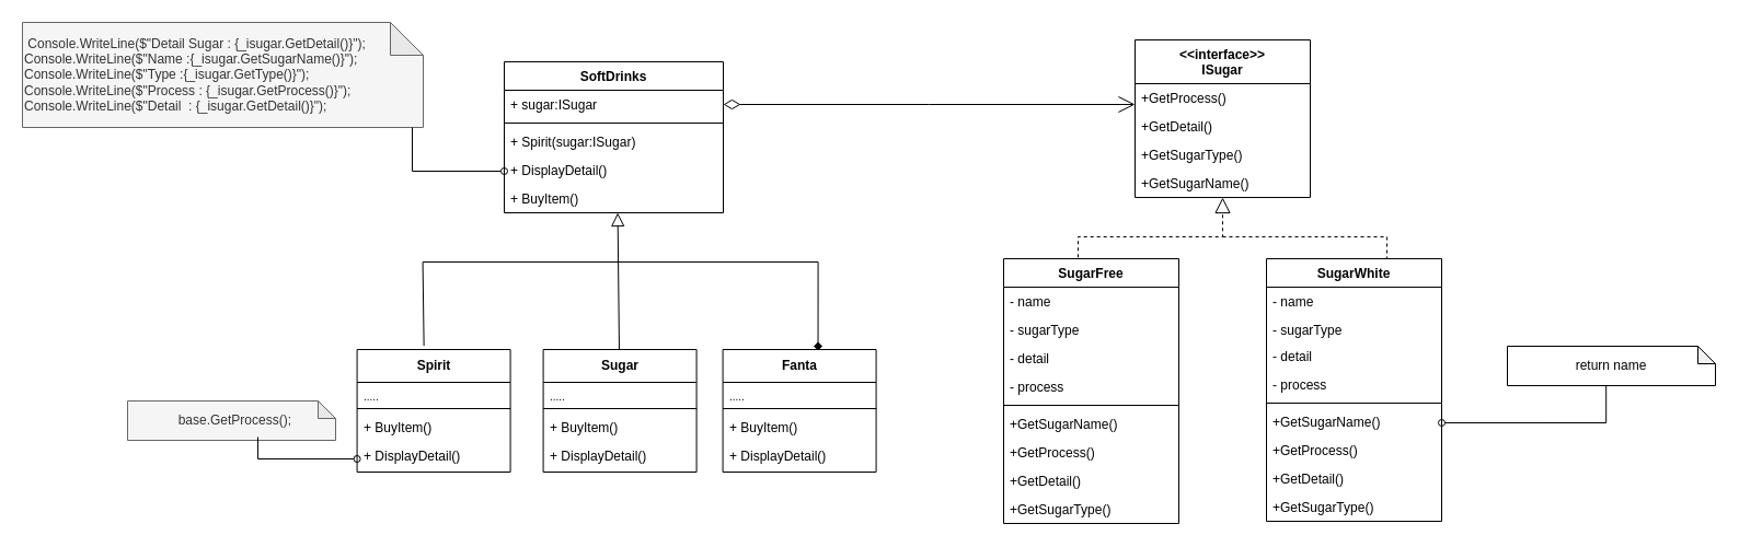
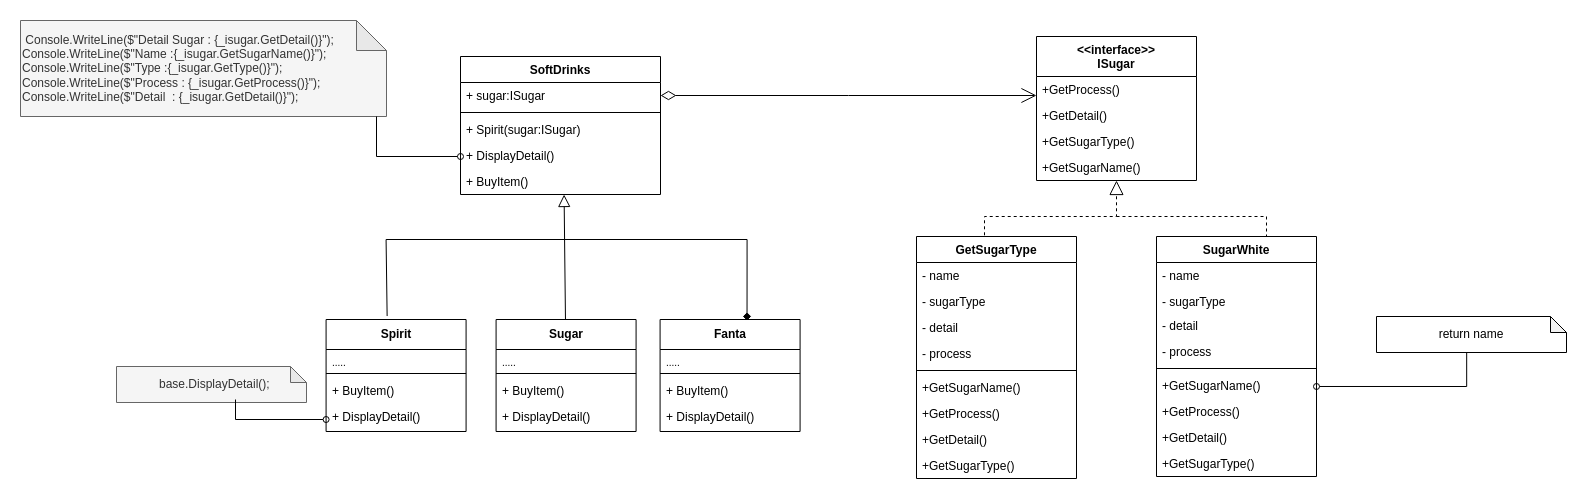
  <mxCell id="0" />
  <mxCell id="1" parent="0" />
  <mxCell id="2" value="&lt;&lt;interface&gt;&gt; &#10;ISugar" style="swimlane;fontStyle=1;align=center;verticalAlign=top;childLayout=stackLayout;horizontal=1;startSize=40;horizontalStack=0;resizeParent=1;resizeLast=0;collapsible=1;marginBottom=0;rounded=0;shadow=0;strokeWidth=1;" parent="1" vertex="1"><mxGeometry x="1036" y="36" width="160" height="144" as="geometry"><mxRectangle x="550" y="140" width="160" height="26" as="alternateBounds" /></mxGeometry></mxCell>
  <mxCell id="3" value="+GetProcess()" style="text;align=left;verticalAlign=top;spacingLeft=4;spacingRight=4;overflow=hidden;rotatable=0;points=[[0,0.5],[1,0.5]];portConstraint=eastwest;" parent="2" vertex="1"><mxGeometry y="40" width="160" height="26" as="geometry" /></mxCell>
  <mxCell id="4" value="+GetDetail()" style="text;align=left;verticalAlign=top;spacingLeft=4;spacingRight=4;overflow=hidden;rotatable=0;points=[[0,0.5],[1,0.5]];portConstraint=eastwest;" parent="2" vertex="1"><mxGeometry y="66" width="160" height="26" as="geometry" /></mxCell>
  <mxCell id="5" value="+GetSugarType()" style="text;align=left;verticalAlign=top;spacingLeft=4;spacingRight=4;overflow=hidden;rotatable=0;points=[[0,0.5],[1,0.5]];portConstraint=eastwest;" parent="2" vertex="1"><mxGeometry y="92" width="160" height="26" as="geometry" /></mxCell>
  <mxCell id="6" value="+GetSugarName()" style="text;align=left;verticalAlign=top;spacingLeft=4;spacingRight=4;overflow=hidden;rotatable=0;points=[[0,0.5],[1,0.5]];portConstraint=eastwest;rounded=0;shadow=0;html=0;" parent="2" vertex="1"><mxGeometry y="118" width="160" height="26" as="geometry" /></mxCell>
  <mxCell id="7" value="" style="endArrow=open;shadow=0;strokeWidth=1;rounded=0;endFill=1;edgeStyle=elbowEdgeStyle;elbow=vertical;startArrow=diamondThin;startFill=0;endSize=13;startSize=13;" parent="1" source="19" target="2" edge="1"><mxGeometry x="0.5" y="41" relative="1" as="geometry"><mxPoint x="796" y="86" as="sourcePoint" /><mxPoint x="926" y="88" as="targetPoint" /><mxPoint x="-40" y="32" as="offset" /></mxGeometry></mxCell>
- <mxCell id="8" value="SugarFree" style="swimlane;fontStyle=1;align=center;verticalAlign=top;childLayout=stackLayout;horizontal=1;startSize=26;horizontalStack=0;resizeParent=1;resizeLast=0;collapsible=1;marginBottom=0;rounded=0;shadow=0;strokeWidth=1;" parent="1" vertex="1"><mxGeometry x="916" y="236" width="160" height="242" as="geometry"><mxRectangle x="550" y="140" width="160" height="26" as="alternateBounds" /></mxGeometry></mxCell>
+ <mxCell id="8" value="GetSugarType" style="swimlane;fontStyle=1;align=center;verticalAlign=top;childLayout=stackLayout;horizontal=1;startSize=26;horizontalStack=0;resizeParent=1;resizeLast=0;collapsible=1;marginBottom=0;rounded=0;shadow=0;strokeWidth=1;" parent="1" vertex="1"><mxGeometry x="916" y="236" width="160" height="242" as="geometry"><mxRectangle x="550" y="140" width="160" height="26" as="alternateBounds" /></mxGeometry></mxCell>
  <mxCell id="9" value="- name" style="text;strokeColor=none;fillColor=none;align=left;verticalAlign=top;spacingLeft=4;spacingRight=4;overflow=hidden;rotatable=0;points=[[0,0.5],[1,0.5]];portConstraint=eastwest;whiteSpace=wrap;html=1;" parent="8" vertex="1"><mxGeometry y="26" width="160" height="26" as="geometry" /></mxCell>
  <mxCell id="10" value="- sugarType" style="text;strokeColor=none;fillColor=none;align=left;verticalAlign=top;spacingLeft=4;spacingRight=4;overflow=hidden;rotatable=0;points=[[0,0.5],[1,0.5]];portConstraint=eastwest;whiteSpace=wrap;html=1;" parent="8" vertex="1"><mxGeometry y="52" width="160" height="26" as="geometry" /></mxCell>
  <mxCell id="11" value="- detail" style="text;strokeColor=none;fillColor=none;align=left;verticalAlign=top;spacingLeft=4;spacingRight=4;overflow=hidden;rotatable=0;points=[[0,0.5],[1,0.5]];portConstraint=eastwest;whiteSpace=wrap;html=1;" parent="8" vertex="1"><mxGeometry y="78" width="160" height="26" as="geometry" /></mxCell>
  <mxCell id="12" value="- process" style="text;strokeColor=none;fillColor=none;align=left;verticalAlign=top;spacingLeft=4;spacingRight=4;overflow=hidden;rotatable=0;points=[[0,0.5],[1,0.5]];portConstraint=eastwest;whiteSpace=wrap;html=1;" parent="8" vertex="1"><mxGeometry y="104" width="160" height="26" as="geometry" /></mxCell>
  <mxCell id="13" value="" style="line;strokeWidth=1;fillColor=none;align=left;verticalAlign=middle;spacingTop=-1;spacingLeft=3;spacingRight=3;rotatable=0;labelPosition=right;points=[];portConstraint=eastwest;strokeColor=inherit;" parent="8" vertex="1"><mxGeometry y="130" width="160" height="8" as="geometry" /></mxCell>
  <mxCell id="14" value="+GetSugarName()" style="text;align=left;verticalAlign=top;spacingLeft=4;spacingRight=4;overflow=hidden;rotatable=0;points=[[0,0.5],[1,0.5]];portConstraint=eastwest;rounded=0;shadow=0;html=0;" parent="8" vertex="1"><mxGeometry y="138" width="160" height="26" as="geometry" /></mxCell>
  <mxCell id="15" value="+GetProcess()" style="text;align=left;verticalAlign=top;spacingLeft=4;spacingRight=4;overflow=hidden;rotatable=0;points=[[0,0.5],[1,0.5]];portConstraint=eastwest;" parent="8" vertex="1"><mxGeometry y="164" width="160" height="26" as="geometry" /></mxCell>
  <mxCell id="16" value="+GetDetail()" style="text;align=left;verticalAlign=top;spacingLeft=4;spacingRight=4;overflow=hidden;rotatable=0;points=[[0,0.5],[1,0.5]];portConstraint=eastwest;" parent="8" vertex="1"><mxGeometry y="190" width="160" height="26" as="geometry" /></mxCell>
  <mxCell id="17" value="+GetSugarType()" style="text;align=left;verticalAlign=top;spacingLeft=4;spacingRight=4;overflow=hidden;rotatable=0;points=[[0,0.5],[1,0.5]];portConstraint=eastwest;" parent="8" vertex="1"><mxGeometry y="216" width="160" height="26" as="geometry" /></mxCell>
  <mxCell id="18" value="SoftDrinks" style="swimlane;fontStyle=1;align=center;verticalAlign=top;childLayout=stackLayout;horizontal=1;startSize=26;horizontalStack=0;resizeParent=1;resizeParentMax=0;resizeLast=0;collapsible=1;marginBottom=0;whiteSpace=wrap;html=1;" parent="1" vertex="1"><mxGeometry x="460" y="56" width="200" height="138" as="geometry" /></mxCell>
  <mxCell id="19" value="+ sugar:ISugar&lt;br&gt;&amp;nbsp;" style="text;strokeColor=none;fillColor=none;align=left;verticalAlign=top;spacingLeft=4;spacingRight=4;overflow=hidden;rotatable=0;points=[[0,0.5],[1,0.5]];portConstraint=eastwest;whiteSpace=wrap;html=1;" parent="18" vertex="1"><mxGeometry y="26" width="200" height="26" as="geometry" /></mxCell>
  <mxCell id="20" value="" style="line;strokeWidth=1;fillColor=none;align=left;verticalAlign=middle;spacingTop=-1;spacingLeft=3;spacingRight=3;rotatable=0;labelPosition=right;points=[];portConstraint=eastwest;strokeColor=inherit;" parent="18" vertex="1"><mxGeometry y="52" width="200" height="8" as="geometry" /></mxCell>
  <mxCell id="21" value="+&amp;nbsp;Spirit(sugar:ISugar)" style="text;strokeColor=none;fillColor=none;align=left;verticalAlign=top;spacingLeft=4;spacingRight=4;overflow=hidden;rotatable=0;points=[[0,0.5],[1,0.5]];portConstraint=eastwest;whiteSpace=wrap;html=1;" parent="18" vertex="1"><mxGeometry y="60" width="200" height="26" as="geometry" /></mxCell>
  <mxCell id="22" value="+ DisplayDetail()" style="text;strokeColor=none;fillColor=none;align=left;verticalAlign=top;spacingLeft=4;spacingRight=4;overflow=hidden;rotatable=0;points=[[0,0.5],[1,0.5]];portConstraint=eastwest;whiteSpace=wrap;html=1;" parent="18" vertex="1"><mxGeometry y="86" width="200" height="26" as="geometry" /></mxCell>
  <mxCell id="23" value="+ BuyItem()" style="text;strokeColor=none;fillColor=none;align=left;verticalAlign=top;spacingLeft=4;spacingRight=4;overflow=hidden;rotatable=0;points=[[0,0.5],[1,0.5]];portConstraint=eastwest;whiteSpace=wrap;html=1;" parent="18" vertex="1"><mxGeometry y="112" width="200" height="26" as="geometry" /></mxCell>
  <mxCell id="24" value="&lt;b&gt;Sugar&lt;/b&gt;" style="swimlane;fontStyle=0;childLayout=stackLayout;horizontal=1;startSize=30;horizontalStack=0;resizeParent=1;resizeParentMax=0;resizeLast=0;collapsible=1;marginBottom=0;whiteSpace=wrap;html=1;" parent="1" vertex="1"><mxGeometry x="495.59" y="319.01" width="140" height="112" as="geometry" /></mxCell>
  <mxCell id="25" value="&lt;sub&gt;.....&lt;/sub&gt;" style="text;strokeColor=none;fillColor=none;align=left;verticalAlign=middle;spacingLeft=4;spacingRight=4;overflow=hidden;points=[[0,0.5],[1,0.5]];portConstraint=eastwest;rotatable=0;whiteSpace=wrap;html=1;" parent="24" vertex="1"><mxGeometry y="30" width="140" height="20" as="geometry" /></mxCell>
  <mxCell id="26" value="" style="line;strokeWidth=1;fillColor=none;align=left;verticalAlign=middle;spacingTop=-1;spacingLeft=3;spacingRight=3;rotatable=0;labelPosition=right;points=[];portConstraint=eastwest;strokeColor=inherit;" parent="24" vertex="1"><mxGeometry y="50" width="140" height="8" as="geometry" /></mxCell>
  <mxCell id="27" value="+ BuyItem()" style="text;strokeColor=none;fillColor=none;align=left;verticalAlign=top;spacingLeft=4;spacingRight=4;overflow=hidden;rotatable=0;points=[[0,0.5],[1,0.5]];portConstraint=eastwest;whiteSpace=wrap;html=1;" parent="24" vertex="1"><mxGeometry y="58" width="140" height="26" as="geometry" /></mxCell>
  <mxCell id="28" value="+ DisplayDetail()" style="text;strokeColor=none;fillColor=none;align=left;verticalAlign=middle;spacingLeft=4;spacingRight=4;overflow=hidden;points=[[0,0.5],[1,0.5]];portConstraint=eastwest;rotatable=0;whiteSpace=wrap;html=1;" parent="24" vertex="1"><mxGeometry y="84" width="140" height="28" as="geometry" /></mxCell>
  <mxCell id="29" value="&lt;b&gt;Spirit&lt;/b&gt;" style="swimlane;fontStyle=0;childLayout=stackLayout;horizontal=1;startSize=30;horizontalStack=0;resizeParent=1;resizeParentMax=0;resizeLast=0;collapsible=1;marginBottom=0;whiteSpace=wrap;html=1;" parent="1" vertex="1"><mxGeometry x="325.59" y="319.01" width="140" height="112" as="geometry" /></mxCell>
  <mxCell id="30" value="&lt;sub&gt;.....&lt;/sub&gt;" style="text;strokeColor=none;fillColor=none;align=left;verticalAlign=middle;spacingLeft=4;spacingRight=4;overflow=hidden;points=[[0,0.5],[1,0.5]];portConstraint=eastwest;rotatable=0;whiteSpace=wrap;html=1;" parent="29" vertex="1"><mxGeometry y="30" width="140" height="20" as="geometry" /></mxCell>
  <mxCell id="31" value="" style="line;strokeWidth=1;fillColor=none;align=left;verticalAlign=middle;spacingTop=-1;spacingLeft=3;spacingRight=3;rotatable=0;labelPosition=right;points=[];portConstraint=eastwest;strokeColor=inherit;" parent="29" vertex="1"><mxGeometry y="50" width="140" height="8" as="geometry" /></mxCell>
  <mxCell id="32" value="+ BuyItem()" style="text;strokeColor=none;fillColor=none;align=left;verticalAlign=top;spacingLeft=4;spacingRight=4;overflow=hidden;rotatable=0;points=[[0,0.5],[1,0.5]];portConstraint=eastwest;whiteSpace=wrap;html=1;" parent="29" vertex="1"><mxGeometry y="58" width="140" height="26" as="geometry" /></mxCell>
  <mxCell id="33" value="+ DisplayDetail()" style="text;strokeColor=none;fillColor=none;align=left;verticalAlign=middle;spacingLeft=4;spacingRight=4;overflow=hidden;points=[[0,0.5],[1,0.5]];portConstraint=eastwest;rotatable=0;whiteSpace=wrap;html=1;" parent="29" vertex="1"><mxGeometry y="84" width="140" height="28" as="geometry" /></mxCell>
  <mxCell id="34" value="&lt;b&gt;Fanta&lt;/b&gt;" style="swimlane;fontStyle=0;childLayout=stackLayout;horizontal=1;startSize=30;horizontalStack=0;resizeParent=1;resizeParentMax=0;resizeLast=0;collapsible=1;marginBottom=0;whiteSpace=wrap;html=1;" parent="1" vertex="1"><mxGeometry x="659.59" y="319.01" width="140" height="112" as="geometry" /></mxCell>
  <mxCell id="35" value="&lt;sub&gt;.....&lt;/sub&gt;" style="text;strokeColor=none;fillColor=none;align=left;verticalAlign=middle;spacingLeft=4;spacingRight=4;overflow=hidden;points=[[0,0.5],[1,0.5]];portConstraint=eastwest;rotatable=0;whiteSpace=wrap;html=1;" parent="34" vertex="1"><mxGeometry y="30" width="140" height="20" as="geometry" /></mxCell>
  <mxCell id="36" value="" style="line;strokeWidth=1;fillColor=none;align=left;verticalAlign=middle;spacingTop=-1;spacingLeft=3;spacingRight=3;rotatable=0;labelPosition=right;points=[];portConstraint=eastwest;strokeColor=inherit;" parent="34" vertex="1"><mxGeometry y="50" width="140" height="8" as="geometry" /></mxCell>
  <mxCell id="37" value="+ BuyItem()" style="text;strokeColor=none;fillColor=none;align=left;verticalAlign=top;spacingLeft=4;spacingRight=4;overflow=hidden;rotatable=0;points=[[0,0.5],[1,0.5]];portConstraint=eastwest;whiteSpace=wrap;html=1;" parent="34" vertex="1"><mxGeometry y="58" width="140" height="26" as="geometry" /></mxCell>
  <mxCell id="38" value="+ DisplayDetail()" style="text;strokeColor=none;fillColor=none;align=left;verticalAlign=middle;spacingLeft=4;spacingRight=4;overflow=hidden;points=[[0,0.5],[1,0.5]];portConstraint=eastwest;rotatable=0;whiteSpace=wrap;html=1;" parent="34" vertex="1"><mxGeometry y="84" width="140" height="28" as="geometry" /></mxCell>
  <mxCell id="39" value="" style="endArrow=diamond;html=1;rounded=0;exitX=0.436;exitY=-0.031;exitDx=0;exitDy=0;exitPerimeter=0;entryX=0.621;entryY=0.01;entryDx=0;entryDy=0;entryPerimeter=0;" parent="1" source="29" target="34" edge="1"><mxGeometry width="50" height="50" relative="1" as="geometry"><mxPoint x="425.59" y="289.01" as="sourcePoint" /><mxPoint x="715.59" y="239.01" as="targetPoint" /><Array as="points"><mxPoint x="385.59" y="239.01" /><mxPoint x="746.59" y="239.01" /></Array></mxGeometry></mxCell>
  <mxCell id="40" value="" style="endArrow=block;html=1;rounded=0;entryX=0.52;entryY=1.115;entryDx=0;entryDy=0;entryPerimeter=0;endFill=0;endSize=10;" parent="1" source="24" edge="1"><mxGeometry width="50" height="50" relative="1" as="geometry"><mxPoint x="525.59" y="329.01" as="sourcePoint" /><mxPoint x="563.59" y="194" as="targetPoint" /></mxGeometry></mxCell>
  <mxCell id="41" value="" style="endArrow=block;dashed=1;endFill=0;endSize=12;html=1;rounded=0;exitX=0.425;exitY=-0.005;exitDx=0;exitDy=0;exitPerimeter=0;entryX=0.5;entryY=1;entryDx=0;entryDy=0;" parent="1" source="8" target="2" edge="1"><mxGeometry width="160" relative="1" as="geometry"><mxPoint x="1006" y="206" as="sourcePoint" /><mxPoint x="1166" y="166" as="targetPoint" /><Array as="points"><mxPoint x="984" y="216" /><mxPoint x="1116" y="216" /></Array></mxGeometry></mxCell>
  <mxCell id="42" value="" style="endArrow=none;dashed=1;html=1;rounded=0;entryX=0.625;entryY=0.005;entryDx=0;entryDy=0;entryPerimeter=0;" parent="1" edge="1"><mxGeometry width="50" height="50" relative="1" as="geometry"><mxPoint x="1116" y="216" as="sourcePoint" /><mxPoint x="1266" y="236.56" as="targetPoint" /><Array as="points"><mxPoint x="1266" y="216" /></Array></mxGeometry></mxCell>
  <mxCell id="43" value="SugarWhite" style="swimlane;fontStyle=1;align=center;verticalAlign=top;childLayout=stackLayout;horizontal=1;startSize=26;horizontalStack=0;resizeParent=1;resizeLast=0;collapsible=1;marginBottom=0;rounded=0;shadow=0;strokeWidth=1;" parent="1" vertex="1"><mxGeometry x="1156" y="236" width="160" height="240" as="geometry"><mxRectangle x="550" y="140" width="160" height="26" as="alternateBounds" /></mxGeometry></mxCell>
  <mxCell id="44" value="- name" style="text;strokeColor=none;fillColor=none;align=left;verticalAlign=top;spacingLeft=4;spacingRight=4;overflow=hidden;rotatable=0;points=[[0,0.5],[1,0.5]];portConstraint=eastwest;whiteSpace=wrap;html=1;" parent="43" vertex="1"><mxGeometry y="26" width="160" height="26" as="geometry" /></mxCell>
  <mxCell id="45" value="- sugarType" style="text;strokeColor=none;fillColor=none;align=left;verticalAlign=top;spacingLeft=4;spacingRight=4;overflow=hidden;rotatable=0;points=[[0,0.5],[1,0.5]];portConstraint=eastwest;whiteSpace=wrap;html=1;" parent="43" vertex="1"><mxGeometry y="52" width="160" height="24" as="geometry" /></mxCell>
  <mxCell id="46" value="- detail" style="text;strokeColor=none;fillColor=none;align=left;verticalAlign=top;spacingLeft=4;spacingRight=4;overflow=hidden;rotatable=0;points=[[0,0.5],[1,0.5]];portConstraint=eastwest;whiteSpace=wrap;html=1;" parent="43" vertex="1"><mxGeometry y="76" width="160" height="26" as="geometry" /></mxCell>
  <mxCell id="47" value="- process" style="text;strokeColor=none;fillColor=none;align=left;verticalAlign=top;spacingLeft=4;spacingRight=4;overflow=hidden;rotatable=0;points=[[0,0.5],[1,0.5]];portConstraint=eastwest;whiteSpace=wrap;html=1;" parent="43" vertex="1"><mxGeometry y="102" width="160" height="26" as="geometry" /></mxCell>
  <mxCell id="48" value="" style="line;strokeWidth=1;fillColor=none;align=left;verticalAlign=middle;spacingTop=-1;spacingLeft=3;spacingRight=3;rotatable=0;labelPosition=right;points=[];portConstraint=eastwest;strokeColor=inherit;" parent="43" vertex="1"><mxGeometry y="128" width="160" height="8" as="geometry" /></mxCell>
  <mxCell id="49" value="+GetSugarName()" style="text;align=left;verticalAlign=top;spacingLeft=4;spacingRight=4;overflow=hidden;rotatable=0;points=[[0,0.5],[1,0.5]];portConstraint=eastwest;rounded=0;shadow=0;html=0;" parent="43" vertex="1"><mxGeometry y="136" width="160" height="26" as="geometry" /></mxCell>
  <mxCell id="50" value="+GetProcess()" style="text;align=left;verticalAlign=top;spacingLeft=4;spacingRight=4;overflow=hidden;rotatable=0;points=[[0,0.5],[1,0.5]];portConstraint=eastwest;" parent="43" vertex="1"><mxGeometry y="162" width="160" height="26" as="geometry" /></mxCell>
  <mxCell id="51" value="+GetDetail()" style="text;align=left;verticalAlign=top;spacingLeft=4;spacingRight=4;overflow=hidden;rotatable=0;points=[[0,0.5],[1,0.5]];portConstraint=eastwest;" parent="43" vertex="1"><mxGeometry y="188" width="160" height="26" as="geometry" /></mxCell>
  <mxCell id="52" value="+GetSugarType()" style="text;align=left;verticalAlign=top;spacingLeft=4;spacingRight=4;overflow=hidden;rotatable=0;points=[[0,0.5],[1,0.5]];portConstraint=eastwest;" parent="43" vertex="1"><mxGeometry y="214" width="160" height="26" as="geometry" /></mxCell>
  <mxCell id="53" value="&lt;div&gt;&amp;nbsp;Console.WriteLine($&quot;Detail Sugar : {_isugar.GetDetail()}&quot;);&lt;/div&gt;&lt;div&gt;Console.WriteLine($&quot;Name :{_isugar.GetSugarName()}&quot;);&lt;/div&gt;&lt;div&gt;Console.WriteLine($&quot;Type :{_isugar.GetType()}&quot;);&lt;/div&gt;&lt;div&gt;Console.WriteLine($&quot;Process : {_isugar.GetProcess()}&quot;);&lt;/div&gt;&lt;div&gt;Console.WriteLine($&quot;Detail&amp;nbsp; : {_isugar.GetDetail()}&quot;);&lt;/div&gt;" style="shape=note;whiteSpace=wrap;html=1;backgroundOutline=1;darkOpacity=0.05;align=left;fillColor=#f5f5f5;fontColor=#333333;strokeColor=#666666;" parent="1" vertex="1"><mxGeometry x="20" y="20" width="366" height="96" as="geometry" /></mxCell>
  <mxCell id="54" value="" style="html=1;verticalAlign=bottom;startArrow=oval;startFill=0;endArrow=none;startSize=6;endSize=8;edgeStyle=elbowEdgeStyle;elbow=vertical;curved=0;rounded=0;endFill=0;" parent="1" source="22" target="53" edge="1"><mxGeometry width="80" relative="1" as="geometry"><mxPoint x="376" y="106" as="sourcePoint" /><mxPoint x="456" y="106" as="targetPoint" /><Array as="points"><mxPoint x="376" y="156" /></Array></mxGeometry></mxCell>
- <mxCell id="55" value="&amp;nbsp; base.GetProcess();" style="shape=note;whiteSpace=wrap;html=1;backgroundOutline=1;darkOpacity=0.05;size=16;fillColor=#f5f5f5;fontColor=#333333;strokeColor=#666666;" parent="1" vertex="1"><mxGeometry x="116" y="366" width="190" height="36" as="geometry" /></mxCell>
+ <mxCell id="55" value="&amp;nbsp; base.DisplayDetail();" style="shape=note;whiteSpace=wrap;html=1;backgroundOutline=1;darkOpacity=0.05;size=16;fillColor=#f5f5f5;fontColor=#333333;strokeColor=#666666;" parent="1" vertex="1"><mxGeometry x="116" y="366" width="190" height="36" as="geometry" /></mxCell>
  <mxCell id="56" value="" style="html=1;verticalAlign=bottom;startArrow=oval;startFill=0;endArrow=none;startSize=6;endSize=8;edgeStyle=elbowEdgeStyle;elbow=vertical;curved=0;rounded=0;endFill=0;entryX=0.839;entryY=1.111;entryDx=0;entryDy=0;entryPerimeter=0;" parent="1" source="33" edge="1"><mxGeometry width="80" relative="1" as="geometry"><mxPoint x="319.59" y="431.01" as="sourcePoint" /><mxPoint x="235" y="399.006" as="targetPoint" /><Array as="points"><mxPoint x="245.59" y="419.01" /></Array></mxGeometry></mxCell>
  <mxCell id="57" value="return name" style="shape=note;whiteSpace=wrap;html=1;backgroundOutline=1;darkOpacity=0.05;size=16;" parent="1" vertex="1"><mxGeometry x="1376" y="316" width="190" height="36" as="geometry" /></mxCell>
  <mxCell id="58" value="" style="html=1;verticalAlign=bottom;startArrow=oval;startFill=0;endArrow=none;startSize=6;endSize=8;edgeStyle=elbowEdgeStyle;elbow=vertical;curved=0;rounded=0;endFill=0;entryX=0.422;entryY=0.956;entryDx=0;entryDy=0;entryPerimeter=0;exitX=1;exitY=0.538;exitDx=0;exitDy=0;exitPerimeter=0;" parent="1" source="49" edge="1"><mxGeometry width="80" relative="1" as="geometry"><mxPoint x="1326" y="385" as="sourcePoint" /><mxPoint x="1466.18" y="351.996" as="targetPoint" /><Array as="points"><mxPoint x="1396" y="386" /></Array></mxGeometry></mxCell>
